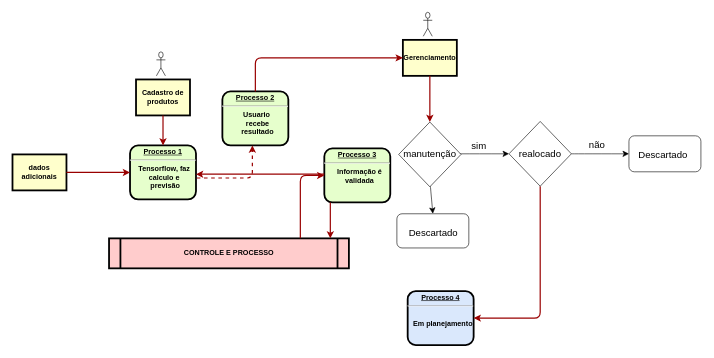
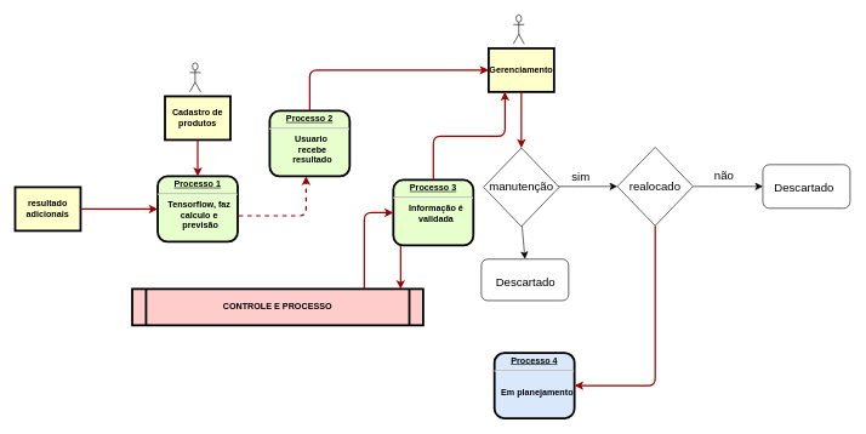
  <mxCell id="0" />
  <mxCell id="1" parent="0" />
  <mxCell id="2" value="&lt;p style=&quot;margin: 0px; margin-top: 4px; text-align: center; text-decoration: underline;&quot;&gt;&lt;strong&gt;Processo 1&lt;br&gt;&lt;/strong&gt;&lt;/p&gt;&lt;hr&gt;&lt;p style=&quot;margin: 0px; margin-left: 8px;&quot;&gt;Tensorflow, faz&amp;nbsp;&lt;br&gt;&lt;/p&gt;&lt;p style=&quot;margin: 0px; margin-left: 8px;&quot;&gt;calculo e&amp;nbsp;&lt;/p&gt;&lt;p style=&quot;margin: 0px; margin-left: 8px;&quot;&gt;previsão&lt;/p&gt;" style="verticalAlign=middle;align=center;overflow=fill;fontSize=12;fontFamily=Helvetica;html=1;rounded=1;fontStyle=1;strokeWidth=3;fillColor=#E6FFCC" parent="1" vertex="1"><mxGeometry x="216" y="242" width="110" height="90" as="geometry" /></mxCell>
  <mxCell id="3" value="Cadastro de produtos" style="whiteSpace=wrap;align=center;verticalAlign=middle;fontStyle=1;strokeWidth=3;fillColor=#FFFFCC" parent="1" vertex="1"><mxGeometry x="226" y="132" width="90" height="60" as="geometry" /></mxCell>
- <mxCell id="4" value="dados adicionais" style="whiteSpace=wrap;align=center;verticalAlign=middle;fontStyle=1;strokeWidth=3;fillColor=#FFFFCC" parent="1" vertex="1"><mxGeometry x="20" y="257" width="90" height="60" as="geometry" /></mxCell>
+ <mxCell id="4" value="resultado adicionais" style="whiteSpace=wrap;align=center;verticalAlign=middle;fontStyle=1;strokeWidth=3;fillColor=#FFFFCC" parent="1" vertex="1"><mxGeometry x="20" y="257" width="90" height="60" as="geometry" /></mxCell>
  <mxCell id="5" value="CONTROLE E PROCESSO" style="shape=process;whiteSpace=wrap;align=center;verticalAlign=middle;size=0.048;fontStyle=1;strokeWidth=3;fillColor=#FFCCCC" parent="1" vertex="1"><mxGeometry x="181" y="397" width="400" height="50" as="geometry" /></mxCell>
  <mxCell id="6" value="&lt;p style=&quot;margin: 0px; margin-top: 4px; text-align: center; text-decoration: underline;&quot;&gt;&lt;strong&gt;Processo 2&lt;br&gt;&lt;/strong&gt;&lt;/p&gt;&lt;hr&gt;&lt;p style=&quot;margin: 0px; margin-left: 8px;&quot;&gt;Usuario&amp;nbsp;&lt;/p&gt;&lt;p style=&quot;margin: 0px; margin-left: 8px;&quot;&gt;recebe&lt;/p&gt;&lt;p style=&quot;margin: 0px; margin-left: 8px;&quot;&gt;resultado&lt;/p&gt;" style="verticalAlign=middle;align=center;overflow=fill;fontSize=12;fontFamily=Helvetica;html=1;rounded=1;fontStyle=1;strokeWidth=3;fillColor=#E6FFCC" parent="1" vertex="1"><mxGeometry x="370" y="152" width="110" height="90" as="geometry" /></mxCell>
  <mxCell id="7" value="&lt;p style=&quot;margin: 0px; margin-top: 4px; text-align: center; text-decoration: underline;&quot;&gt;&lt;strong&gt;&lt;strong&gt;Processo 4&lt;/strong&gt;&lt;br&gt;&lt;/strong&gt;&lt;/p&gt;&lt;hr&gt;&lt;p style=&quot;margin: 0px; margin-left: 8px;&quot;&gt;&lt;br&gt;&lt;/p&gt;&lt;p style=&quot;margin: 0px; margin-left: 8px;&quot;&gt;Em planejamento&lt;/p&gt;" style="verticalAlign=middle;align=center;overflow=fill;fontSize=12;fontFamily=Helvetica;html=1;rounded=1;fontStyle=1;strokeWidth=3;fillColor=#dae8fc;" parent="1" vertex="1"><mxGeometry x="679" y="485" width="110" height="90" as="geometry" /></mxCell>
  <mxCell id="8" value="&lt;p style=&quot;margin: 0px; margin-top: 4px; text-align: center; text-decoration: underline;&quot;&gt;&lt;strong&gt;&lt;strong&gt;Processo 3&lt;/strong&gt;&lt;br&gt;&lt;/strong&gt;&lt;/p&gt;&lt;hr&gt;&lt;p style=&quot;margin: 0px; margin-left: 8px;&quot;&gt;Informação é&lt;/p&gt;&lt;p style=&quot;margin: 0px; margin-left: 8px;&quot;&gt;validada&lt;/p&gt;" style="verticalAlign=middle;align=center;overflow=fill;fontSize=12;fontFamily=Helvetica;html=1;rounded=1;fontStyle=1;strokeWidth=3;fillColor=#E6FFCC" parent="1" vertex="1"><mxGeometry x="540" y="247" width="110" height="90" as="geometry" /></mxCell>
  <mxCell id="9" value="Gerenciamento" style="whiteSpace=wrap;align=center;verticalAlign=middle;fontStyle=1;strokeWidth=3;fillColor=#FFFFCC" parent="1" vertex="1"><mxGeometry x="671" y="66" width="90" height="60" as="geometry" /></mxCell>
  <mxCell id="10" value="" style="edgeStyle=none;noEdgeStyle=1;strokeColor=#990000;strokeWidth=2" parent="1" source="3" target="2" edge="1"><mxGeometry width="100" height="100" relative="1" as="geometry"><mxPoint x="0" y="256" as="sourcePoint" /><mxPoint x="100" y="156" as="targetPoint" /></mxGeometry></mxCell>
  <mxCell id="11" value="" style="edgeStyle=none;noEdgeStyle=1;strokeColor=#990000;strokeWidth=2" parent="1" source="4" target="2" edge="1"><mxGeometry width="100" height="100" relative="1" as="geometry"><mxPoint x="260" y="196" as="sourcePoint" /><mxPoint x="360" y="96" as="targetPoint" /></mxGeometry></mxCell>
  <mxCell id="12" value="" style="edgeStyle=elbowEdgeStyle;elbow=horizontal;strokeColor=#990000;strokeWidth=2;exitX=1.012;exitY=0.604;exitDx=0;exitDy=0;exitPerimeter=0;dashed=1;" parent="1" source="2" target="6" edge="1"><mxGeometry width="100" height="100" relative="1" as="geometry"><mxPoint x="360" y="376" as="sourcePoint" /><mxPoint x="460" y="276" as="targetPoint" /><Array as="points"><mxPoint x="420" y="316" /></Array></mxGeometry></mxCell>
  <mxCell id="13" value="" style="edgeStyle=elbowEdgeStyle;elbow=horizontal;strokeColor=#990000;strokeWidth=2" parent="1" source="6" target="9" edge="1"><mxGeometry width="100" height="100" relative="1" as="geometry"><mxPoint x="240" y="186" as="sourcePoint" /><mxPoint x="340" y="86" as="targetPoint" /><Array as="points"><mxPoint x="425" y="146" /></Array></mxGeometry></mxCell>
- <mxCell id="14" value="" style="edgeStyle=elbowEdgeStyle;elbow=vertical;strokeColor=#990000;strokeWidth=2;" parent="1" source="8" target="2" edge="1"><mxGeometry width="100" height="100" relative="1" as="geometry"><mxPoint x="510" y="256" as="sourcePoint" /><mxPoint x="610" y="156" as="targetPoint" /></mxGeometry></mxCell>
+ <mxCell id="14" value="" style="edgeStyle=elbowEdgeStyle;elbow=vertical;entryX=0.25;entryY=1;strokeColor=#990000;strokeWidth=2" parent="1" source="8" target="9" edge="1"><mxGeometry width="100" height="100" relative="1" as="geometry"><mxPoint x="510" y="256" as="sourcePoint" /><mxPoint x="610" y="156" as="targetPoint" /></mxGeometry></mxCell>
  <mxCell id="15" value="" style="edgeStyle=elbowEdgeStyle;elbow=horizontal;strokeColor=#990000;strokeWidth=2;entryX=1;entryY=0.5;entryDx=0;entryDy=0;exitX=0.5;exitY=1;exitDx=0;exitDy=0;" parent="1" source="22" target="7" edge="1"><mxGeometry width="100" height="100" relative="1" as="geometry"><mxPoint x="716" y="296" as="sourcePoint" /><mxPoint x="740" y="266" as="targetPoint" /><Array as="points"><mxPoint x="900" y="396" /></Array></mxGeometry></mxCell>
  <mxCell id="16" value="" style="edgeStyle=elbowEdgeStyle;elbow=horizontal;strokeColor=#990000;strokeWidth=2" parent="1" source="8" target="5" edge="1"><mxGeometry width="100" height="100" relative="1" as="geometry"><mxPoint x="550" y="386" as="sourcePoint" /><mxPoint x="490" y="256" as="targetPoint" /><Array as="points"><mxPoint x="550" y="366" /></Array></mxGeometry></mxCell>
  <mxCell id="17" value="" style="edgeStyle=segmentEdgeStyle;strokeColor=#990000;strokeWidth=2" parent="1" source="5" target="8" edge="1"><mxGeometry width="100" height="100" relative="1" as="geometry"><mxPoint x="320" y="366" as="sourcePoint" /><mxPoint x="420" y="266" as="targetPoint" /><Array as="points"><mxPoint x="500" y="292" /></Array></mxGeometry></mxCell>
  <mxCell id="18" value="" style="edgeStyle=elbowEdgeStyle;elbow=horizontal;strokeColor=#990000;strokeWidth=2;entryX=0.5;entryY=0;entryDx=0;entryDy=0;exitX=0.5;exitY=1;exitDx=0;exitDy=0;" edge="1" parent="1" source="9" target="21"><mxGeometry width="100" height="100" relative="1" as="geometry"><mxPoint x="716" y="126" as="sourcePoint" /><mxPoint x="716" y="216" as="targetPoint" /></mxGeometry></mxCell>
  <mxCell id="19" value="" style="edgeStyle=none;curved=1;rounded=0;orthogonalLoop=1;jettySize=auto;html=1;fontSize=12;startSize=8;endSize=8;" edge="1" parent="1" source="23" target="22"><mxGeometry relative="1" as="geometry" /></mxCell>
  <mxCell id="20" value="" style="edgeStyle=none;curved=1;rounded=0;orthogonalLoop=1;jettySize=auto;html=1;fontSize=12;startSize=8;endSize=8;entryX=0.5;entryY=0;entryDx=0;entryDy=0;" edge="1" parent="1" target="26"><mxGeometry relative="1" as="geometry"><mxPoint x="716.887" y="310.002" as="sourcePoint" /><mxPoint x="718.302" y="335" as="targetPoint" /></mxGeometry></mxCell>
  <mxCell id="21" value="" style="rhombus;whiteSpace=wrap;html=1;fontSize=16;" vertex="1" parent="1"><mxGeometry x="664" y="203" width="104" height="108" as="geometry" /></mxCell>
  <mxCell id="22" value="" style="rhombus;whiteSpace=wrap;html=1;fontSize=16;" vertex="1" parent="1"><mxGeometry x="848" y="202" width="104" height="108" as="geometry" /></mxCell>
  <mxCell id="23" value="manutenção" style="text;html=1;strokeColor=none;fillColor=none;align=center;verticalAlign=middle;whiteSpace=wrap;rounded=0;fontSize=16;" vertex="1" parent="1"><mxGeometry x="686" y="241" width="60" height="30" as="geometry" /></mxCell>
  <mxCell id="24" value="sim" style="text;html=1;strokeColor=none;fillColor=none;align=center;verticalAlign=middle;whiteSpace=wrap;rounded=0;fontSize=16;" vertex="1" parent="1"><mxGeometry x="768" y="227" width="60" height="30" as="geometry" /></mxCell>
  <mxCell id="25" value="realocado" style="text;html=1;strokeColor=none;fillColor=none;align=center;verticalAlign=middle;whiteSpace=wrap;rounded=0;fontSize=16;" vertex="1" parent="1"><mxGeometry x="870" y="241" width="60" height="30" as="geometry" /></mxCell>
  <mxCell id="26" value="" style="rounded=1;whiteSpace=wrap;html=1;fontSize=16;" vertex="1" parent="1"><mxGeometry x="661" y="356" width="120" height="57" as="geometry" /></mxCell>
  <mxCell id="27" value="Descartado" style="text;html=1;strokeColor=none;fillColor=none;align=center;verticalAlign=middle;whiteSpace=wrap;rounded=0;fontSize=16;" vertex="1" parent="1"><mxGeometry x="692" y="372" width="60" height="30" as="geometry" /></mxCell>
  <mxCell id="28" value="" style="rounded=1;whiteSpace=wrap;html=1;fontSize=16;" vertex="1" parent="1"><mxGeometry x="1048" y="226" width="120" height="60" as="geometry" /></mxCell>
  <mxCell id="29" value="Descartado" style="text;html=1;strokeColor=none;fillColor=none;align=center;verticalAlign=middle;whiteSpace=wrap;rounded=0;fontSize=16;" vertex="1" parent="1"><mxGeometry x="1075" y="242" width="60" height="30" as="geometry" /></mxCell>
  <mxCell id="30" value="" style="endArrow=classic;html=1;rounded=0;fontSize=12;startSize=8;endSize=8;curved=1;exitX=1;exitY=0.5;exitDx=0;exitDy=0;entryX=0;entryY=0.5;entryDx=0;entryDy=0;" edge="1" parent="1" source="22" target="28"><mxGeometry width="50" height="50" relative="1" as="geometry"><mxPoint x="980" y="356" as="sourcePoint" /><mxPoint x="1030" y="306" as="targetPoint" /></mxGeometry></mxCell>
  <mxCell id="31" value="não" style="text;html=1;strokeColor=none;fillColor=none;align=center;verticalAlign=middle;whiteSpace=wrap;rounded=0;fontSize=16;" vertex="1" parent="1"><mxGeometry x="965" y="225" width="60" height="30" as="geometry" /></mxCell>
  <mxCell id="32" value="" style="shape=umlActor;verticalLabelPosition=bottom;verticalAlign=top;html=1;outlineConnect=0;fontSize=16;" vertex="1" parent="1"><mxGeometry x="705" y="20" width="15" height="40" as="geometry" /></mxCell>
  <mxCell id="33" value="" style="shape=umlActor;verticalLabelPosition=bottom;verticalAlign=top;html=1;outlineConnect=0;fontSize=16;" vertex="1" parent="1"><mxGeometry x="260" y="86" width="15" height="40" as="geometry" /></mxCell>
